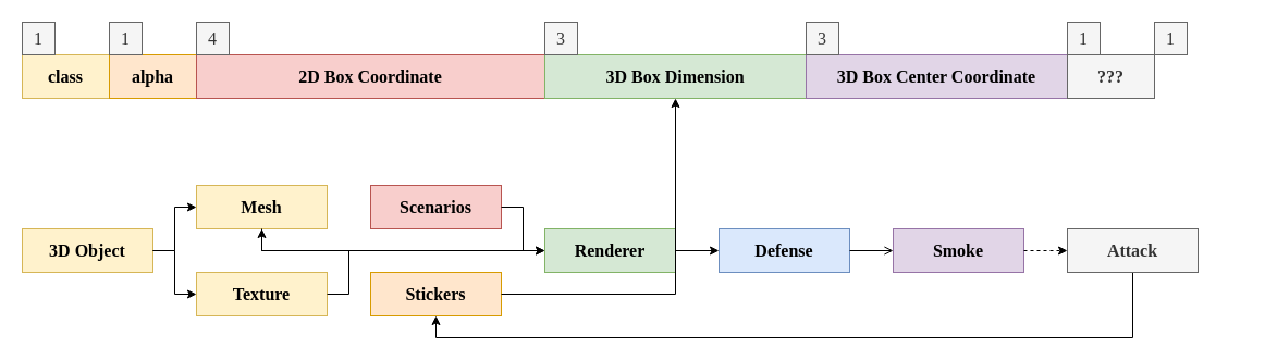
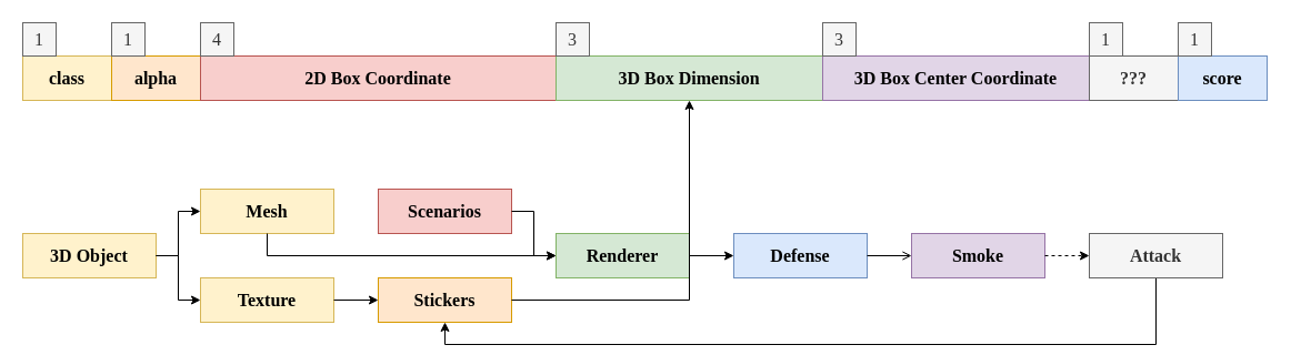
  <mxCell id="0" />
  <mxCell id="1" parent="0" />
  <mxCell id="2" value="" style="group" parent="1" vertex="1" connectable="0"><mxGeometry x="20" y="20" width="1120" height="70" as="geometry" /></mxCell>
  <mxCell id="3" value="&lt;font face=&quot;Comic Sans MS&quot;&gt;&lt;span style=&quot;font-size: 16px&quot;&gt;&lt;b&gt;class&lt;/b&gt;&lt;/span&gt;&lt;/font&gt;" style="rounded=0;whiteSpace=wrap;html=1;fillColor=#fff2cc;strokeColor=#d6b656;" parent="2" vertex="1"><mxGeometry y="30" width="80" height="40" as="geometry" /></mxCell>
  <mxCell id="4" value="&lt;font face=&quot;Comic Sans MS&quot; size=&quot;1&quot;&gt;&lt;b style=&quot;font-size: 16px&quot;&gt;alpha&lt;/b&gt;&lt;/font&gt;" style="rounded=0;whiteSpace=wrap;html=1;fillColor=#ffe6cc;strokeColor=#d79b00;" parent="2" vertex="1"><mxGeometry x="80" y="30" width="80" height="40" as="geometry" /></mxCell>
  <mxCell id="5" value="&lt;font face=&quot;Comic Sans MS&quot;&gt;&lt;span style=&quot;font-size: 16px&quot;&gt;&lt;b&gt;2D Box Coordinate&lt;/b&gt;&lt;/span&gt;&lt;/font&gt;" style="rounded=0;whiteSpace=wrap;html=1;fillColor=#f8cecc;strokeColor=#b85450;" parent="2" vertex="1"><mxGeometry x="160" y="30" width="320" height="40" as="geometry" /></mxCell>
  <mxCell id="6" value="&lt;font face=&quot;Comic Sans MS&quot; size=&quot;1&quot;&gt;&lt;b style=&quot;font-size: 16px&quot;&gt;3D Box Dimension&lt;/b&gt;&lt;/font&gt;" style="rounded=0;whiteSpace=wrap;html=1;fillColor=#d5e8d4;strokeColor=#82b366;" parent="2" vertex="1"><mxGeometry x="480" y="30" width="240" height="40" as="geometry" /></mxCell>
  <mxCell id="7" value="&lt;font face=&quot;Comic Sans MS&quot; size=&quot;1&quot;&gt;&lt;b style=&quot;font-size: 16px&quot;&gt;3D Box Center Coordinate&lt;/b&gt;&lt;/font&gt;" style="rounded=0;whiteSpace=wrap;html=1;fillColor=#e1d5e7;strokeColor=#9673a6;" parent="2" vertex="1"><mxGeometry x="720" y="30" width="240" height="40" as="geometry" /></mxCell>
  <mxCell id="8" value="&lt;font face=&quot;Comic Sans MS&quot; size=&quot;1&quot;&gt;&lt;b style=&quot;font-size: 16px&quot;&gt;???&lt;/b&gt;&lt;/font&gt;" style="rounded=0;whiteSpace=wrap;html=1;fillColor=#f5f5f5;fontColor=#333333;strokeColor=#666666;" parent="2" vertex="1"><mxGeometry x="960" y="30" width="80" height="40" as="geometry" /></mxCell>
+ <mxCell id="9" value="&lt;font face=&quot;Comic Sans MS&quot; size=&quot;1&quot;&gt;&lt;b style=&quot;font-size: 16px&quot;&gt;score&lt;/b&gt;&lt;/font&gt;" style="rounded=0;whiteSpace=wrap;html=1;fillColor=#dae8fc;strokeColor=#6c8ebf;" parent="2" vertex="1"><mxGeometry x="1040" y="30" width="80" height="40" as="geometry" /></mxCell>
  <mxCell id="10" value="1" style="text;html=1;strokeColor=#666666;fillColor=#f5f5f5;align=center;verticalAlign=middle;whiteSpace=wrap;rounded=0;fontFamily=Comic Sans MS;fontSize=16;fontColor=#333333;" parent="2" vertex="1"><mxGeometry width="30" height="30" as="geometry" /></mxCell>
  <mxCell id="11" value="1" style="text;html=1;strokeColor=#666666;fillColor=#f5f5f5;align=center;verticalAlign=middle;whiteSpace=wrap;rounded=0;fontFamily=Comic Sans MS;fontSize=16;fontColor=#333333;" parent="2" vertex="1"><mxGeometry x="80" width="30" height="30" as="geometry" /></mxCell>
  <mxCell id="12" value="3" style="text;html=1;strokeColor=#666666;fillColor=#f5f5f5;align=center;verticalAlign=middle;whiteSpace=wrap;rounded=0;fontFamily=Comic Sans MS;fontSize=16;fontColor=#333333;" parent="2" vertex="1"><mxGeometry x="480" width="30" height="30" as="geometry" /></mxCell>
  <mxCell id="13" value="4" style="text;html=1;strokeColor=#666666;fillColor=#f5f5f5;align=center;verticalAlign=middle;whiteSpace=wrap;rounded=0;fontFamily=Comic Sans MS;fontSize=16;fontColor=#333333;" parent="2" vertex="1"><mxGeometry x="160" width="30" height="30" as="geometry" /></mxCell>
  <mxCell id="14" value="3" style="text;html=1;strokeColor=#666666;fillColor=#f5f5f5;align=center;verticalAlign=middle;whiteSpace=wrap;rounded=0;fontFamily=Comic Sans MS;fontSize=16;fontColor=#333333;" parent="2" vertex="1"><mxGeometry x="720" width="30" height="30" as="geometry" /></mxCell>
  <mxCell id="15" value="1" style="text;html=1;strokeColor=#666666;fillColor=#f5f5f5;align=center;verticalAlign=middle;whiteSpace=wrap;rounded=0;fontFamily=Comic Sans MS;fontSize=16;fontColor=#333333;" parent="2" vertex="1"><mxGeometry x="960" width="30" height="30" as="geometry" /></mxCell>
  <mxCell id="16" value="1" style="text;html=1;strokeColor=#666666;fillColor=#f5f5f5;align=center;verticalAlign=middle;whiteSpace=wrap;rounded=0;fontFamily=Comic Sans MS;fontSize=16;fontColor=#333333;" parent="2" vertex="1"><mxGeometry x="1040" width="30" height="30" as="geometry" /></mxCell>
  <mxCell id="17" value="" style="group" parent="1" vertex="1" connectable="0"><mxGeometry x="20" y="170" width="1080" height="120" as="geometry" /></mxCell>
  <mxCell id="18" value="Scenarios" style="rounded=0;whiteSpace=wrap;html=1;fontFamily=Comic Sans MS;fontSize=16;fontStyle=1;fillColor=#f8cecc;strokeColor=#b85450;" parent="17" vertex="1"><mxGeometry x="320" width="120" height="40" as="geometry" /></mxCell>
  <mxCell id="19" value="3D Object" style="rounded=0;whiteSpace=wrap;html=1;fontFamily=Comic Sans MS;fontSize=16;fontStyle=1;fillColor=#fff2cc;strokeColor=#d6b656;" parent="17" vertex="1"><mxGeometry y="40" width="120" height="40" as="geometry" /></mxCell>
  <mxCell id="20" value="Mesh" style="rounded=0;whiteSpace=wrap;html=1;fontFamily=Comic Sans MS;fontSize=16;fontStyle=1;fillColor=#fff2cc;strokeColor=#d6b656;" parent="17" vertex="1"><mxGeometry x="160" width="120" height="40" as="geometry" /></mxCell>
  <mxCell id="21" style="edgeStyle=orthogonalEdgeStyle;rounded=0;orthogonalLoop=1;jettySize=auto;html=1;exitX=1;exitY=0.5;exitDx=0;exitDy=0;entryX=0;entryY=0.5;entryDx=0;entryDy=0;" parent="17" source="19" target="20" edge="1"><mxGeometry relative="1" as="geometry" /></mxCell>
  <mxCell id="22" value="Texture" style="rounded=0;whiteSpace=wrap;html=1;fontFamily=Comic Sans MS;fontSize=16;fontStyle=1;fillColor=#fff2cc;strokeColor=#d6b656;" parent="17" vertex="1"><mxGeometry x="160" y="80" width="120" height="40" as="geometry" /></mxCell>
  <mxCell id="23" style="edgeStyle=orthogonalEdgeStyle;rounded=0;orthogonalLoop=1;jettySize=auto;html=1;exitX=1;exitY=0.5;exitDx=0;exitDy=0;" parent="17" source="19" target="22" edge="1"><mxGeometry relative="1" as="geometry" /></mxCell>
  <mxCell id="24" value="Stickers" style="rounded=0;whiteSpace=wrap;html=1;fontFamily=Comic Sans MS;fontSize=16;fontStyle=1;fillColor=#ffe6cc;strokeColor=#d79b00;" parent="17" vertex="1"><mxGeometry x="320" y="80" width="120" height="40" as="geometry" /></mxCell>
- <mxCell id="25" style="edgeStyle=orthogonalEdgeStyle;rounded=0;orthogonalLoop=1;jettySize=auto;html=1;exitX=1;exitY=0.5;exitDx=0;exitDy=0;" parent="17" source="22" target="20" edge="1"><mxGeometry relative="1" as="geometry" /></mxCell>
+ <mxCell id="25" style="edgeStyle=orthogonalEdgeStyle;rounded=0;orthogonalLoop=1;jettySize=auto;html=1;exitX=1;exitY=0.5;exitDx=0;exitDy=0;entryX=0;entryY=0.5;entryDx=0;entryDy=0;" parent="17" source="22" target="24" edge="1"><mxGeometry relative="1" as="geometry" /></mxCell>
  <mxCell id="26" value="Renderer" style="rounded=0;whiteSpace=wrap;html=1;fontFamily=Comic Sans MS;fontSize=16;fontStyle=1;fillColor=#d5e8d4;strokeColor=#82b366;" parent="17" vertex="1"><mxGeometry x="480" y="40" width="120" height="40" as="geometry" /></mxCell>
  <mxCell id="27" style="edgeStyle=orthogonalEdgeStyle;rounded=0;orthogonalLoop=1;jettySize=auto;html=1;exitX=1;exitY=0.5;exitDx=0;exitDy=0;entryX=0;entryY=0.5;entryDx=0;entryDy=0;" parent="17" source="18" target="26" edge="1"><mxGeometry relative="1" as="geometry" /></mxCell>
  <mxCell id="28" style="edgeStyle=orthogonalEdgeStyle;rounded=0;orthogonalLoop=1;jettySize=auto;html=1;exitX=1;exitY=0.5;exitDx=0;exitDy=0;" parent="17" source="24" target="6" edge="1"><mxGeometry relative="1" as="geometry" /></mxCell>
  <mxCell id="29" value="Defense" style="rounded=0;whiteSpace=wrap;html=1;fontFamily=Comic Sans MS;fontSize=16;fontStyle=1;fillColor=#dae8fc;strokeColor=#6c8ebf;" parent="17" vertex="1"><mxGeometry x="640" y="40" width="120" height="40" as="geometry" /></mxCell>
  <mxCell id="30" style="edgeStyle=orthogonalEdgeStyle;rounded=0;orthogonalLoop=1;jettySize=auto;html=1;exitX=1;exitY=0.5;exitDx=0;exitDy=0;entryX=0;entryY=0.5;entryDx=0;entryDy=0;" parent="17" source="26" target="29" edge="1"><mxGeometry relative="1" as="geometry" /></mxCell>
  <mxCell id="31" value="Smoke" style="rounded=0;whiteSpace=wrap;html=1;fontFamily=Comic Sans MS;fontSize=16;fontStyle=1;fillColor=#e1d5e7;strokeColor=#9673a6;" parent="17" vertex="1"><mxGeometry x="800" y="40" width="120" height="40" as="geometry" /></mxCell>
  <mxCell id="32" style="edgeStyle=orthogonalEdgeStyle;rounded=0;orthogonalLoop=1;jettySize=auto;html=1;exitX=1;exitY=0.5;exitDx=0;exitDy=0;entryX=0;entryY=0.5;entryDx=0;entryDy=0;endArrow=open;" parent="17" source="29" target="31" edge="1"><mxGeometry relative="1" as="geometry" /></mxCell>
  <mxCell id="33" style="edgeStyle=orthogonalEdgeStyle;rounded=0;orthogonalLoop=1;jettySize=auto;html=1;exitX=0.5;exitY=1;exitDx=0;exitDy=0;entryX=0.5;entryY=1;entryDx=0;entryDy=0;" parent="17" source="34" target="24" edge="1"><mxGeometry relative="1" as="geometry" /></mxCell>
  <mxCell id="34" value="Attack" style="rounded=0;whiteSpace=wrap;html=1;fontFamily=Comic Sans MS;fontSize=16;fontStyle=1;fillColor=#f5f5f5;fontColor=#333333;strokeColor=#666666;" parent="17" vertex="1"><mxGeometry x="960" y="40" width="120" height="40" as="geometry" /></mxCell>
  <mxCell id="35" style="edgeStyle=orthogonalEdgeStyle;rounded=0;orthogonalLoop=1;jettySize=auto;html=1;exitX=1;exitY=0.5;exitDx=0;exitDy=0;entryX=0;entryY=0.5;entryDx=0;entryDy=0;dashed=1;" parent="17" source="31" target="34" edge="1"><mxGeometry relative="1" as="geometry" /></mxCell>
  <mxCell id="36" style="edgeStyle=orthogonalEdgeStyle;rounded=0;orthogonalLoop=1;jettySize=auto;html=1;exitX=0.5;exitY=1;exitDx=0;exitDy=0;entryX=0;entryY=0.5;entryDx=0;entryDy=0;" parent="17" source="20" target="26" edge="1"><mxGeometry relative="1" as="geometry" /></mxCell>
